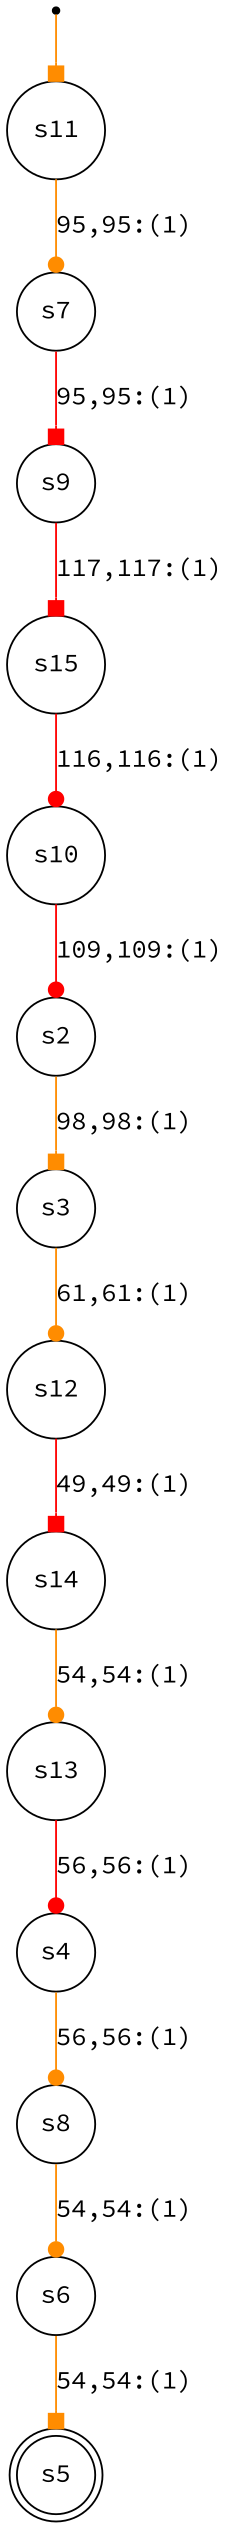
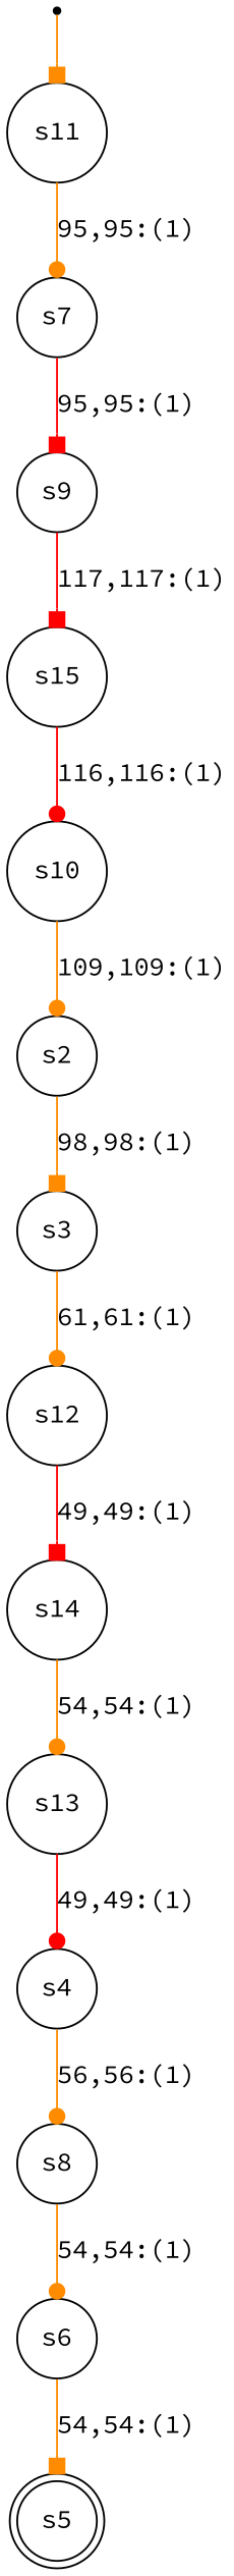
  digraph {
    fontname="Source Code Pro"
    rankdir=TB
    node [fontname="Source Code Pro" shape=circle]
    edge [arrowhead=dot color=darkorange fontname="Source Code Pro"]
    init [shape=point]
    s11
    s7
    s5 [shape=doublecircle]
    s9
    s15
    s10
    s2
    s3
    s14
    s13
    s4
    s8
    s6
    s12
    init -> s11 [arrowhead=box]
    s11 -> s7 [label="95,95:(1)"]
    s7 -> s9 [arrowhead=box color=red label="95,95:(1)"]
    s9 -> s15 [arrowhead=box color=red label="117,117:(1)"]
    s15 -> s10 [color=red label="116,116:(1)"]
-   s10 -> s2 [color=red label="109,109:(1)"]
+   s10 -> s2 [label="109,109:(1)"]
    s2 -> s3 [arrowhead=box label="98,98:(1)"]
    s3 -> s12 [label="61,61:(1)"]
    s14 -> s13 [label="54,54:(1)"]
-   s13 -> s4 [color=red label="56,56:(1)"]
+   s13 -> s4 [color=red label="49,49:(1)"]
    s4 -> s8 [label="56,56:(1)"]
    s8 -> s6 [label="54,54:(1)"]
    s6 -> s5 [arrowhead=box label="54,54:(1)"]
    s12 -> s14 [arrowhead=box color=red label="49,49:(1)"]
  }
